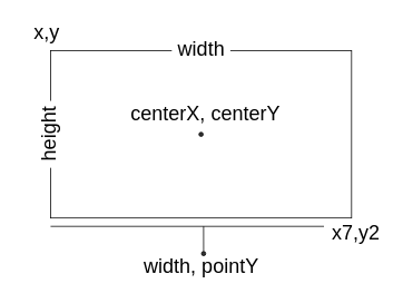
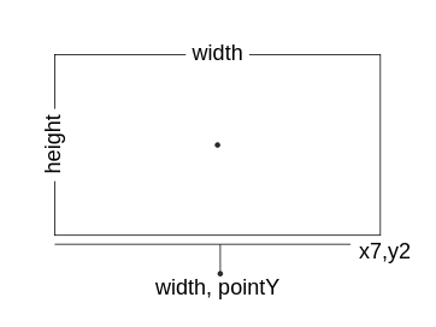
  <mxCell id="0" />
  <mxCell id="1" parent="0" />
  <mxCell id="2" value="" style="rounded=0;whiteSpace=wrap;html=1;" parent="1" vertex="1"><mxGeometry x="60" y="60" width="360" height="200" as="geometry" /></mxCell>
  <mxCell id="3" value="" style="ellipse;whiteSpace=wrap;html=1;aspect=fixed;fillColor=#333333;" parent="1" vertex="1"><mxGeometry x="237.5" y="157.5" width="5" height="5" as="geometry" /></mxCell>
- <mxCell id="4" value="x,y" style="text;html=1;resizable=0;autosize=1;align=center;verticalAlign=middle;points=[];fillColor=none;strokeColor=none;rounded=0;fontSize=24;spacingBottom=4;" parent="1" vertex="1"><mxGeometry x="30" y="20" width="50" height="40" as="geometry" /></mxCell>
- <mxCell id="5" value="centerX, centerY" style="text;html=1;resizable=0;autosize=1;align=center;verticalAlign=middle;points=[];fillColor=none;strokeColor=none;rounded=0;fontSize=24;spacingBottom=4;" parent="1" vertex="1"><mxGeometry x="150" y="117.5" width="190" height="40" as="geometry" /></mxCell>
  <mxCell id="6" value="x7,y2" style="text;html=1;resizable=0;autosize=1;align=center;verticalAlign=middle;points=[];fillColor=none;strokeColor=none;rounded=0;fontSize=24;spacingBottom=4;" parent="1" vertex="1"><mxGeometry x="390" y="260" width="70" height="40" as="geometry" /></mxCell>
  <mxCell id="7" value="width" style="text;html=1;resizable=0;autosize=1;align=center;verticalAlign=middle;points=[];fillColor=#FFFFFF;strokeColor=none;rounded=0;fontSize=24;spacingBottom=4;" parent="1" vertex="1"><mxGeometry x="205" y="40" width="70" height="40" as="geometry" /></mxCell>
  <mxCell id="8" value="height" style="text;html=1;resizable=0;autosize=1;align=center;verticalAlign=middle;points=[];fillColor=#FFFFFF;strokeColor=none;rounded=0;fontSize=24;spacingBottom=4;rotation=-90;" parent="1" vertex="1"><mxGeometry x="20" y="140" width="80" height="40" as="geometry" /></mxCell>
  <mxCell id="9" value="" style="endArrow=none;html=1;rounded=0;entryX=-0.043;entryY=0.25;entryDx=0;entryDy=0;entryPerimeter=0;" edge="1" parent="1" target="6"><mxGeometry width="50" height="50" relative="1" as="geometry"><mxPoint x="60" y="270" as="sourcePoint" /><mxPoint x="300" y="240" as="targetPoint" /></mxGeometry></mxCell>
  <mxCell id="10" value="width, pointY" style="text;html=1;resizable=0;autosize=1;align=center;verticalAlign=middle;points=[];fillColor=none;strokeColor=none;rounded=0;fontSize=24;spacingBottom=4;" vertex="1" parent="1"><mxGeometry x="160" y="300" width="160" height="40" as="geometry" /></mxCell>
  <mxCell id="11" value="" style="ellipse;whiteSpace=wrap;html=1;aspect=fixed;fillColor=#333333;" vertex="1" parent="1"><mxGeometry x="240.5" y="300" width="5" height="5" as="geometry" /></mxCell>
  <mxCell id="12" value="" style="endArrow=none;html=1;rounded=0;exitX=0.519;exitY=0;exitDx=0;exitDy=0;exitPerimeter=0;" edge="1" parent="1" source="10"><mxGeometry width="50" height="50" relative="1" as="geometry"><mxPoint x="250" y="290" as="sourcePoint" /><mxPoint x="243" y="270" as="targetPoint" /></mxGeometry></mxCell>
